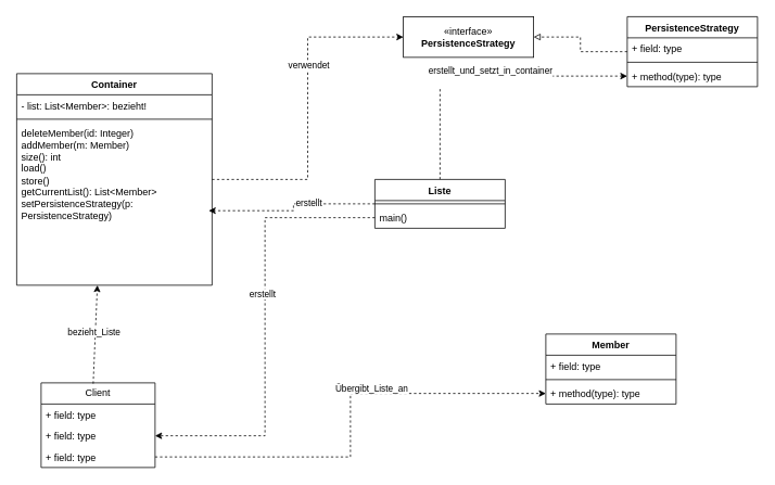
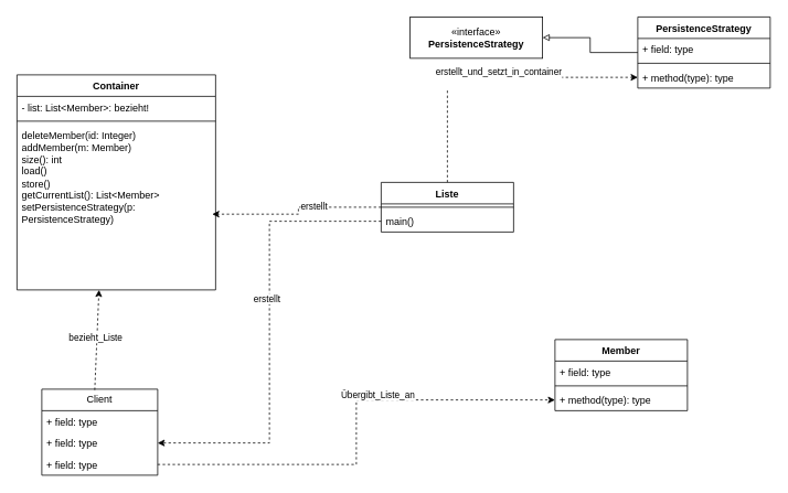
  <mxCell id="0" />
  <mxCell id="1" parent="0" />
- <mxCell id="2" style="edgeStyle=orthogonalEdgeStyle;rounded=0;orthogonalLoop=1;jettySize=auto;html=1;entryX=0;entryY=0.5;entryDx=0;entryDy=0;dashed=1;" parent="1" source="4" target="8" edge="1"><mxGeometry relative="1" as="geometry" /></mxCell>
- <mxCell id="3" value="verwendet" style="edgeLabel;html=1;align=center;verticalAlign=middle;resizable=0;points=[];" vertex="1" connectable="0" parent="2"><mxGeometry x="0.26" y="-1" relative="1" as="geometry"><mxPoint as="offset" /></mxGeometry></mxCell>
  <mxCell id="4" value="Container" style="swimlane;fontStyle=1;align=center;verticalAlign=top;childLayout=stackLayout;horizontal=1;startSize=26;horizontalStack=0;resizeParent=1;resizeParentMax=0;resizeLast=0;collapsible=1;marginBottom=0;whiteSpace=wrap;html=1;" parent="1" vertex="1"><mxGeometry x="20" y="90" width="240" height="260" as="geometry" /></mxCell>
  <mxCell id="5" value="- list: List&amp;lt;Member&amp;gt;: bezieht!" style="text;strokeColor=none;fillColor=none;align=left;verticalAlign=top;spacingLeft=4;spacingRight=4;overflow=hidden;rotatable=0;points=[[0,0.5],[1,0.5]];portConstraint=eastwest;whiteSpace=wrap;html=1;" parent="4" vertex="1"><mxGeometry y="26" width="240" height="26" as="geometry" /></mxCell>
  <mxCell id="6" value="" style="line;strokeWidth=1;fillColor=none;align=left;verticalAlign=middle;spacingTop=-1;spacingLeft=3;spacingRight=3;rotatable=0;labelPosition=right;points=[];portConstraint=eastwest;strokeColor=inherit;" parent="4" vertex="1"><mxGeometry y="52" width="240" height="8" as="geometry" /></mxCell>
  <mxCell id="7" value="deleteMember(id: Integer)&lt;div&gt;addMember(m: Member)&lt;/div&gt;&lt;div&gt;size(): int&lt;/div&gt;&lt;div&gt;load()&lt;/div&gt;&lt;div&gt;store()&lt;/div&gt;&lt;div&gt;getCurrentList(): List&amp;lt;Member&amp;gt;&lt;/div&gt;&lt;div&gt;setPersistenceStrategy(p: PersistenceStrategy)&lt;/div&gt;" style="text;strokeColor=none;fillColor=none;align=left;verticalAlign=top;spacingLeft=4;spacingRight=4;overflow=hidden;rotatable=0;points=[[0,0.5],[1,0.5]];portConstraint=eastwest;whiteSpace=wrap;html=1;" parent="4" vertex="1"><mxGeometry y="60" width="240" height="200" as="geometry" /></mxCell>
  <mxCell id="8" value="«interface»&lt;br&gt;&lt;b&gt;PersistenceStrategy&lt;/b&gt;" style="html=1;whiteSpace=wrap;" parent="1" vertex="1"><mxGeometry x="495" y="20" width="160" height="50" as="geometry" /></mxCell>
  <mxCell id="9" style="edgeStyle=orthogonalEdgeStyle;rounded=0;orthogonalLoop=1;jettySize=auto;html=1;entryX=0;entryY=0.5;entryDx=0;entryDy=0;dashed=1;" parent="1" source="11" target="18" edge="1"><mxGeometry relative="1" as="geometry" /></mxCell>
  <mxCell id="10" value="erstellt_und_setzt_in_container&lt;div&gt;&lt;br&gt;&lt;/div&gt;" style="edgeLabel;html=1;align=center;verticalAlign=middle;resizable=0;points=[];" vertex="1" connectable="0" parent="9"><mxGeometry x="0.053" y="1" relative="1" as="geometry"><mxPoint as="offset" /></mxGeometry></mxCell>
  <mxCell id="11" value="Liste" style="swimlane;fontStyle=1;align=center;verticalAlign=top;childLayout=stackLayout;horizontal=1;startSize=26;horizontalStack=0;resizeParent=1;resizeParentMax=0;resizeLast=0;collapsible=1;marginBottom=0;whiteSpace=wrap;html=1;" parent="1" vertex="1"><mxGeometry x="460" y="220" width="160" height="60" as="geometry" /></mxCell>
  <mxCell id="12" value="" style="line;strokeWidth=1;fillColor=none;align=left;verticalAlign=middle;spacingTop=-1;spacingLeft=3;spacingRight=3;rotatable=0;labelPosition=right;points=[];portConstraint=eastwest;strokeColor=inherit;" parent="11" vertex="1"><mxGeometry y="26" width="160" height="8" as="geometry" /></mxCell>
  <mxCell id="13" value="main()" style="text;strokeColor=none;fillColor=none;align=left;verticalAlign=top;spacingLeft=4;spacingRight=4;overflow=hidden;rotatable=0;points=[[0,0.5],[1,0.5]];portConstraint=eastwest;whiteSpace=wrap;html=1;" parent="11" vertex="1"><mxGeometry y="34" width="160" height="26" as="geometry" /></mxCell>
- <mxCell id="14" style="edgeStyle=orthogonalEdgeStyle;rounded=0;orthogonalLoop=1;jettySize=auto;html=1;entryX=1;entryY=0.5;entryDx=0;entryDy=0;dashed=1;endArrow=block;endFill=0;" parent="1" source="15" target="8" edge="1"><mxGeometry relative="1" as="geometry" /></mxCell>
+ <mxCell id="14" style="edgeStyle=orthogonalEdgeStyle;rounded=0;orthogonalLoop=1;jettySize=auto;html=1;entryX=1;entryY=0.5;entryDx=0;entryDy=0;dashed=0;endArrow=block;endFill=0;" parent="1" source="15" target="8" edge="1"><mxGeometry relative="1" as="geometry" /></mxCell>
  <mxCell id="15" value="PersistenceStrategy" style="swimlane;fontStyle=1;align=center;verticalAlign=top;childLayout=stackLayout;horizontal=1;startSize=26;horizontalStack=0;resizeParent=1;resizeParentMax=0;resizeLast=0;collapsible=1;marginBottom=0;whiteSpace=wrap;html=1;" parent="1" vertex="1"><mxGeometry x="770" y="20" width="160" height="86" as="geometry" /></mxCell>
  <mxCell id="16" value="+ field: type" style="text;strokeColor=none;fillColor=none;align=left;verticalAlign=top;spacingLeft=4;spacingRight=4;overflow=hidden;rotatable=0;points=[[0,0.5],[1,0.5]];portConstraint=eastwest;whiteSpace=wrap;html=1;" parent="15" vertex="1"><mxGeometry y="26" width="160" height="26" as="geometry" /></mxCell>
  <mxCell id="17" value="" style="line;strokeWidth=1;fillColor=none;align=left;verticalAlign=middle;spacingTop=-1;spacingLeft=3;spacingRight=3;rotatable=0;labelPosition=right;points=[];portConstraint=eastwest;strokeColor=inherit;" parent="15" vertex="1"><mxGeometry y="52" width="160" height="8" as="geometry" /></mxCell>
  <mxCell id="18" value="+ method(type): type" style="text;strokeColor=none;fillColor=none;align=left;verticalAlign=top;spacingLeft=4;spacingRight=4;overflow=hidden;rotatable=0;points=[[0,0.5],[1,0.5]];portConstraint=eastwest;whiteSpace=wrap;html=1;" parent="15" vertex="1"><mxGeometry y="60" width="160" height="26" as="geometry" /></mxCell>
  <mxCell id="19" value="Client" style="swimlane;fontStyle=0;childLayout=stackLayout;horizontal=1;startSize=26;fillColor=none;horizontalStack=0;resizeParent=1;resizeParentMax=0;resizeLast=0;collapsible=1;marginBottom=0;whiteSpace=wrap;html=1;" parent="1" vertex="1"><mxGeometry x="50" y="470" width="140" height="104" as="geometry" /></mxCell>
  <mxCell id="20" value="+ field: type" style="text;strokeColor=none;fillColor=none;align=left;verticalAlign=top;spacingLeft=4;spacingRight=4;overflow=hidden;rotatable=0;points=[[0,0.5],[1,0.5]];portConstraint=eastwest;whiteSpace=wrap;html=1;" parent="19" vertex="1"><mxGeometry y="26" width="140" height="26" as="geometry" /></mxCell>
  <mxCell id="21" value="+ field: type" style="text;strokeColor=none;fillColor=none;align=left;verticalAlign=top;spacingLeft=4;spacingRight=4;overflow=hidden;rotatable=0;points=[[0,0.5],[1,0.5]];portConstraint=eastwest;whiteSpace=wrap;html=1;" parent="19" vertex="1"><mxGeometry y="52" width="140" height="26" as="geometry" /></mxCell>
  <mxCell id="22" value="+ field: type" style="text;strokeColor=none;fillColor=none;align=left;verticalAlign=top;spacingLeft=4;spacingRight=4;overflow=hidden;rotatable=0;points=[[0,0.5],[1,0.5]];portConstraint=eastwest;whiteSpace=wrap;html=1;" parent="19" vertex="1"><mxGeometry y="78" width="140" height="26" as="geometry" /></mxCell>
  <mxCell id="23" value="Member" style="swimlane;fontStyle=1;align=center;verticalAlign=top;childLayout=stackLayout;horizontal=1;startSize=26;horizontalStack=0;resizeParent=1;resizeParentMax=0;resizeLast=0;collapsible=1;marginBottom=0;whiteSpace=wrap;html=1;" parent="1" vertex="1"><mxGeometry x="670" y="410" width="160" height="86" as="geometry" /></mxCell>
  <mxCell id="24" value="+ field: type" style="text;strokeColor=none;fillColor=none;align=left;verticalAlign=top;spacingLeft=4;spacingRight=4;overflow=hidden;rotatable=0;points=[[0,0.5],[1,0.5]];portConstraint=eastwest;whiteSpace=wrap;html=1;" parent="23" vertex="1"><mxGeometry y="26" width="160" height="26" as="geometry" /></mxCell>
  <mxCell id="25" value="" style="line;strokeWidth=1;fillColor=none;align=left;verticalAlign=middle;spacingTop=-1;spacingLeft=3;spacingRight=3;rotatable=0;labelPosition=right;points=[];portConstraint=eastwest;strokeColor=inherit;" parent="23" vertex="1"><mxGeometry y="52" width="160" height="8" as="geometry" /></mxCell>
  <mxCell id="26" value="+ method(type): type" style="text;strokeColor=none;fillColor=none;align=left;verticalAlign=top;spacingLeft=4;spacingRight=4;overflow=hidden;rotatable=0;points=[[0,0.5],[1,0.5]];portConstraint=eastwest;whiteSpace=wrap;html=1;" parent="23" vertex="1"><mxGeometry y="60" width="160" height="26" as="geometry" /></mxCell>
  <mxCell id="27" style="edgeStyle=orthogonalEdgeStyle;rounded=0;orthogonalLoop=1;jettySize=auto;html=1;entryX=0.983;entryY=0.542;entryDx=0;entryDy=0;entryPerimeter=0;dashed=1;" parent="1" source="11" target="7" edge="1"><mxGeometry relative="1" as="geometry" /></mxCell>
  <mxCell id="28" value="erstellt" style="edgeLabel;html=1;align=center;verticalAlign=middle;resizable=0;points=[];" vertex="1" connectable="0" parent="27"><mxGeometry x="-0.228" y="-2" relative="1" as="geometry"><mxPoint as="offset" /></mxGeometry></mxCell>
  <mxCell id="29" style="edgeStyle=orthogonalEdgeStyle;rounded=0;orthogonalLoop=1;jettySize=auto;html=1;entryX=1;entryY=0.5;entryDx=0;entryDy=0;dashed=1;" parent="1" source="13" target="21" edge="1"><mxGeometry relative="1" as="geometry" /></mxCell>
  <mxCell id="30" value="erstellt" style="edgeLabel;html=1;align=center;verticalAlign=middle;resizable=0;points=[];" vertex="1" connectable="0" parent="29"><mxGeometry x="-0.152" y="-4" relative="1" as="geometry"><mxPoint as="offset" /></mxGeometry></mxCell>
  <mxCell id="31" style="edgeStyle=orthogonalEdgeStyle;rounded=0;orthogonalLoop=1;jettySize=auto;html=1;entryX=0;entryY=0.5;entryDx=0;entryDy=0;dashed=1;" parent="1" source="22" target="26" edge="1"><mxGeometry relative="1" as="geometry" /></mxCell>
  <mxCell id="32" value="Übergibt_Liste_an" style="edgeLabel;html=1;align=center;verticalAlign=middle;resizable=0;points=[];" vertex="1" connectable="0" parent="31"><mxGeometry x="0.229" y="7" relative="1" as="geometry"><mxPoint as="offset" /></mxGeometry></mxCell>
  <mxCell id="33" value="" style="endArrow=classic;html=1;rounded=0;exitX=0.457;exitY=0.01;exitDx=0;exitDy=0;exitPerimeter=0;entryX=0.413;entryY=1;entryDx=0;entryDy=0;entryPerimeter=0;dashed=1;" edge="1" parent="1" source="19" target="7"><mxGeometry width="50" height="50" relative="1" as="geometry"><mxPoint x="280" y="240" as="sourcePoint" /><mxPoint x="330" y="190" as="targetPoint" /></mxGeometry></mxCell>
  <mxCell id="34" value="bezieht_Liste" style="edgeLabel;html=1;align=center;verticalAlign=middle;resizable=0;points=[];" vertex="1" connectable="0" parent="33"><mxGeometry x="0.057" y="2" relative="1" as="geometry"><mxPoint as="offset" /></mxGeometry></mxCell>
